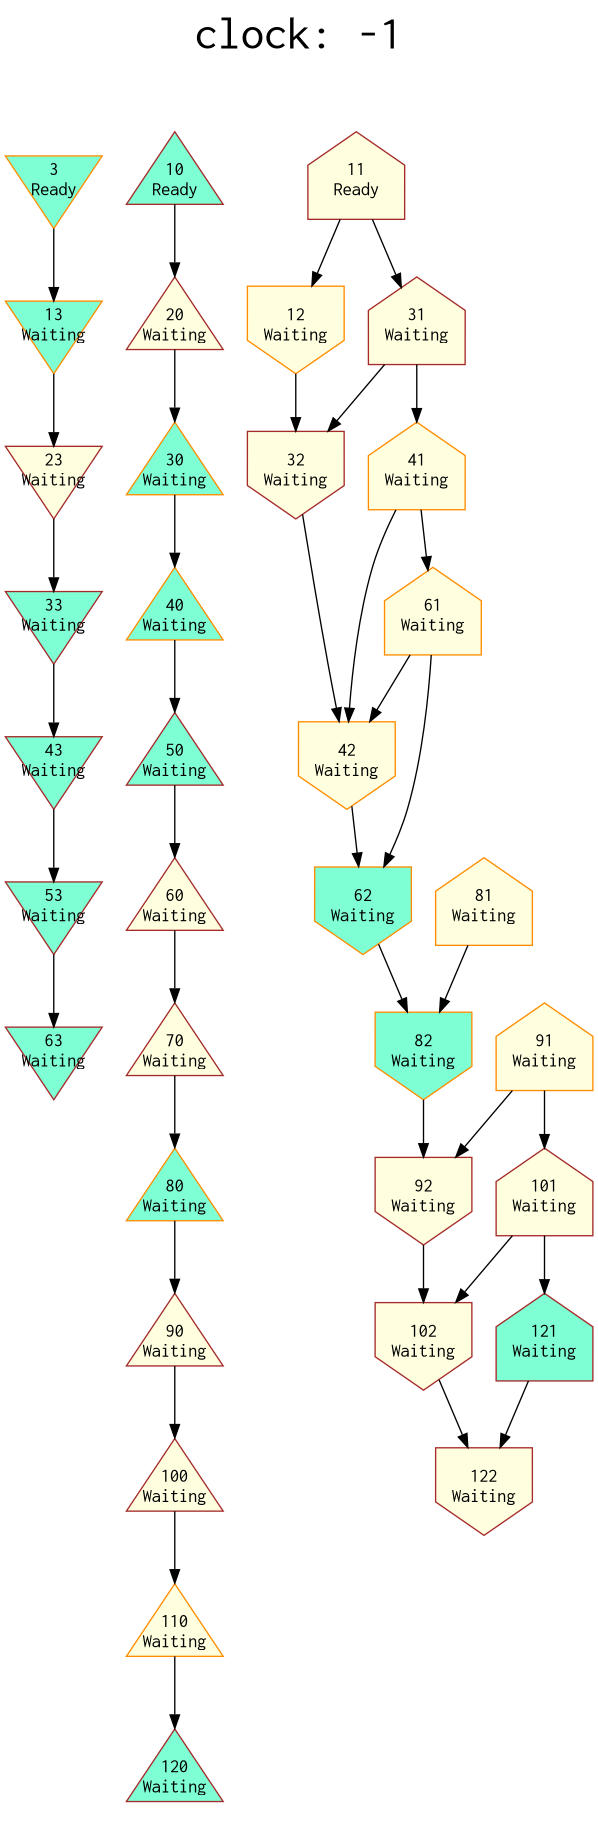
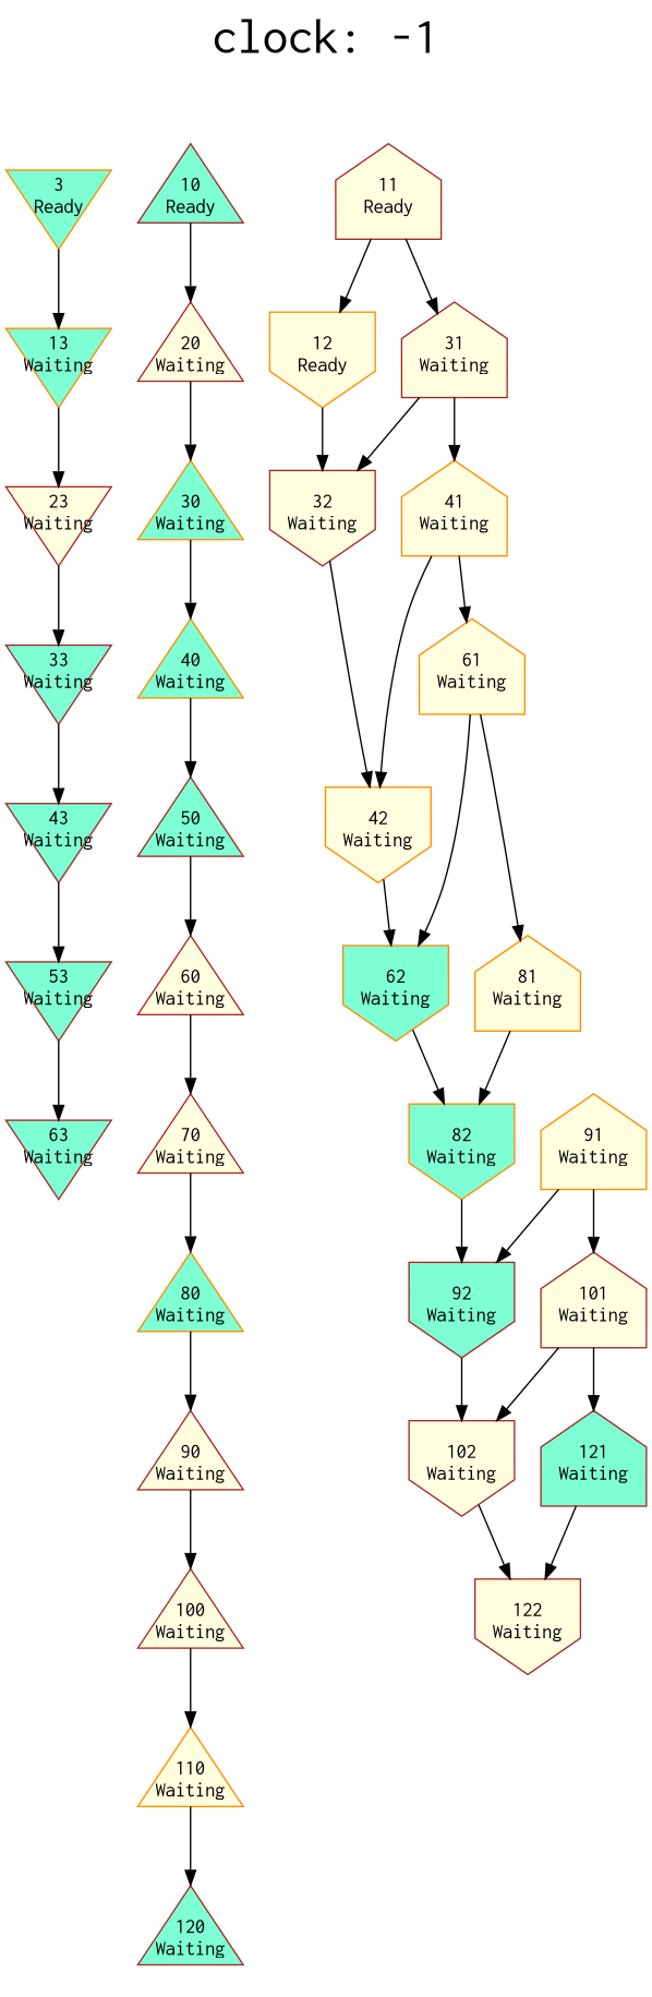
  digraph {
    fontname=Courier
    fontsize=35
    label="clock: -1"
    labelloc=t
    node [color=brown fillcolor=lightyellow fixedsize=true fontname=Courier shape=triangle style=filled]
    edge [fontname=Courier]
    n1 [color=darkorange fillcolor=aquamarine height=1 label="3\nReady" shape=invtriangle width=1]
    n2 [color=darkorange fillcolor=aquamarine height=1 label="13\nWaiting" shape=invtriangle width=1]
    n3 [height=1 label="23\nWaiting" shape=invtriangle width=1]
    n4 [fillcolor=aquamarine height=1 label="33\nWaiting" shape=invtriangle width=1]
    n5 [fillcolor=aquamarine height=1 label="10\nReady" width=1]
    n6 [height=1 label="20\nWaiting" width=1]
    n7 [color=darkorange fillcolor=aquamarine height=1 label="30\nWaiting" width=1]
    n8 [color=darkorange fillcolor=aquamarine height=1 label="40\nWaiting" width=1]
    n9 [height=1 label="11\nReady" shape=house width=1]
-   n10 [color=darkorange height=1 label="12\nWaiting" shape=invhouse width=1]
+   n10 [color=darkorange height=1 label="12\nReady" shape=invhouse width=1]
    n11 [height=1 label="31\nWaiting" shape=house width=1]
    n12 [height=1 label="32\nWaiting" shape=invhouse width=1]
    n13 [color=darkorange height=1 label="41\nWaiting" shape=house width=1]
    n14 [color=darkorange height=1 label="42\nWaiting" shape=invhouse width=1]
    n15 [color=darkorange height=1 label="61\nWaiting" shape=house width=1]
    n16 [color=darkorange fillcolor=aquamarine height=1 label="62\nWaiting" shape=invhouse width=1]
    n17 [fillcolor=aquamarine height=1 label="43\nWaiting" shape=invtriangle width=1]
    n18 [fillcolor=aquamarine height=1 label="50\nWaiting" width=1]
    n19 [fillcolor=aquamarine height=1 label="53\nWaiting" shape=invtriangle width=1]
    n20 [height=1 label="60\nWaiting" width=1]
    n21 [color=darkorange height=1 label="81\nWaiting" shape=house width=1]
    n22 [color=darkorange fillcolor=aquamarine height=1 label="82\nWaiting" shape=invhouse width=1]
    n23 [fillcolor=aquamarine height=1 label="63\nWaiting" shape=invtriangle width=1]
    n24 [height=1 label="70\nWaiting" width=1]
-   n25 [height=1 label="92\nWaiting" shape=invhouse width=1]
+   n25 [fillcolor=aquamarine height=1 label="92\nWaiting" shape=invhouse width=1]
    n26 [color=darkorange fillcolor=aquamarine height=1 label="80\nWaiting" width=1]
    n27 [height=1 label="90\nWaiting" width=1]
    n28 [color=darkorange height=1 label="91\nWaiting" shape=house width=1]
    n29 [height=1 label="101\nWaiting" shape=house width=1]
    n30 [height=1 label="102\nWaiting" shape=invhouse width=1]
    n31 [height=1 label="100\nWaiting" width=1]
    n32 [color=darkorange height=1 label="110\nWaiting" width=1]
    n33 [fillcolor=aquamarine height=1 label="121\nWaiting" shape=house width=1]
    n34 [height=1 label="122\nWaiting" shape=invhouse width=1]
    n35 [fillcolor=aquamarine height=1 label="120\nWaiting" width=1]
    n1 -> n2
    n2 -> n3
    n3 -> n4
    n4 -> n17
    n5 -> n6
    n6 -> n7
    n7 -> n8
    n8 -> n18
    n9 -> n10
    n9 -> n11
    n10 -> n12
    n11 -> n12
    n11 -> n13
    n12 -> n14
    n13 -> n14
    n13 -> n15
    n14 -> n16
    n15 -> n16
-   n15 -> n14
+   n15 -> n21
    n16 -> n22
    n17 -> n19
    n18 -> n20
    n19 -> n23
    n20 -> n24
    n21 -> n22
    n22 -> n25
    n24 -> n26
    n25 -> n30
    n26 -> n27
    n27 -> n31
    n28 -> n25
    n28 -> n29
    n29 -> n30
    n29 -> n33
    n30 -> n34
    n31 -> n32
    n32 -> n35
    n33 -> n34
  }
